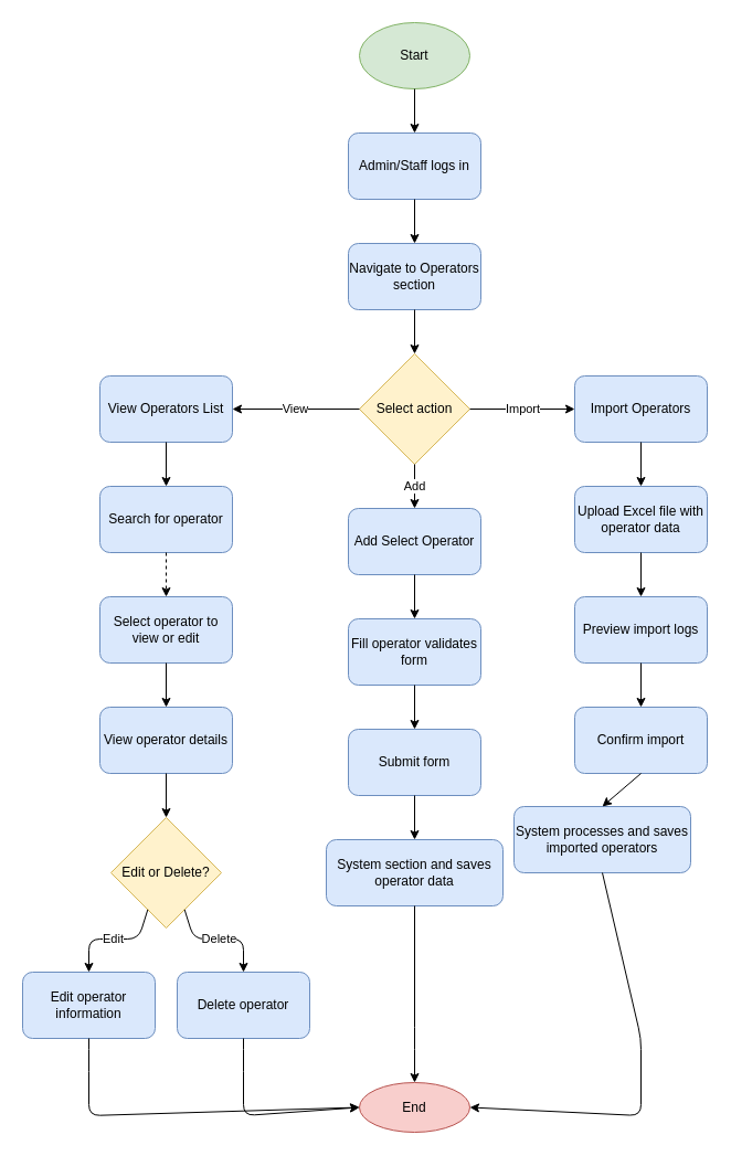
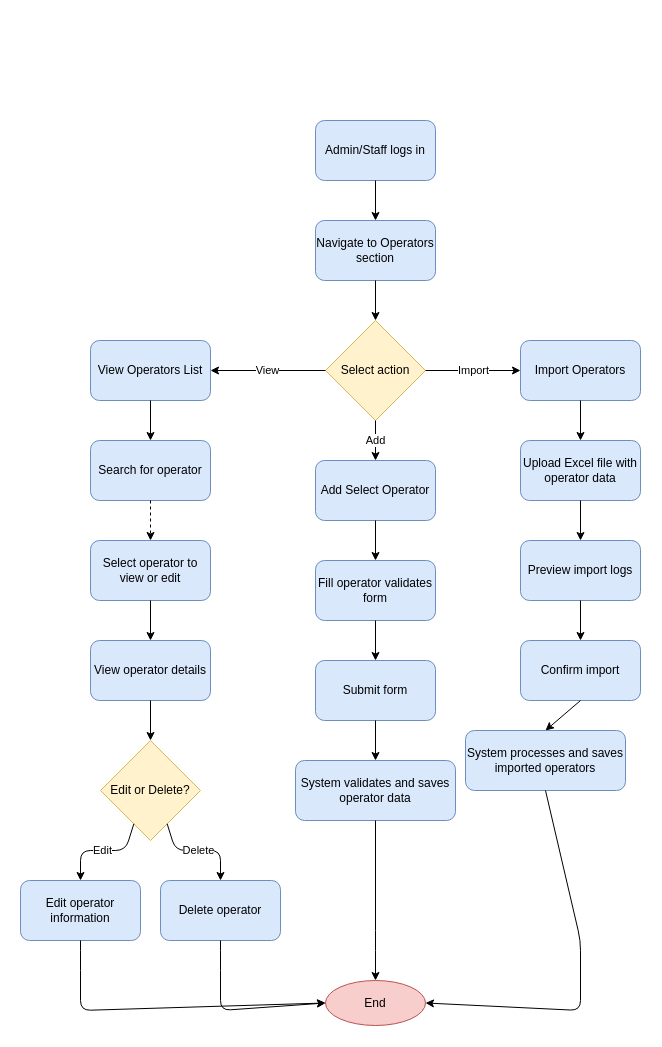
  <mxCell id="0" />
  <mxCell id="1" parent="0" />
- <mxCell id="2" value="Start" style="ellipse;whiteSpace=wrap;html=1;fillColor=#d5e8d4;strokeColor=#82b366;" vertex="1" parent="1"><mxGeometry x="325" y="20" width="100" height="60" as="geometry" /></mxCell>
  <mxCell id="3" value="Admin/Staff logs in" style="rounded=1;whiteSpace=wrap;html=1;fillColor=#dae8fc;strokeColor=#6c8ebf;" vertex="1" parent="1"><mxGeometry x="315" y="120" width="120" height="60" as="geometry" /></mxCell>
  <mxCell id="4" value="Navigate to Operators section" style="rounded=1;whiteSpace=wrap;html=1;fillColor=#dae8fc;strokeColor=#6c8ebf;" vertex="1" parent="1"><mxGeometry x="315" y="220" width="120" height="60" as="geometry" /></mxCell>
  <mxCell id="5" value="Select action" style="rhombus;whiteSpace=wrap;html=1;fillColor=#fff2cc;strokeColor=#d6b656;" vertex="1" parent="1"><mxGeometry x="325" y="320" width="100" height="100" as="geometry" /></mxCell>
  <mxCell id="6" value="View Operators List" style="rounded=1;whiteSpace=wrap;html=1;fillColor=#dae8fc;strokeColor=#6c8ebf;" vertex="1" parent="1"><mxGeometry x="90" y="340" width="120" height="60" as="geometry" /></mxCell>
  <mxCell id="7" value="Add Select Operator" style="rounded=1;whiteSpace=wrap;html=1;fillColor=#dae8fc;strokeColor=#6c8ebf;" vertex="1" parent="1"><mxGeometry x="315" y="460" width="120" height="60" as="geometry" /></mxCell>
  <mxCell id="8" value="Import Operators" style="rounded=1;whiteSpace=wrap;html=1;fillColor=#dae8fc;strokeColor=#6c8ebf;" vertex="1" parent="1"><mxGeometry x="520" y="340" width="120" height="60" as="geometry" /></mxCell>
  <mxCell id="9" value="Search for operator" style="rounded=1;whiteSpace=wrap;html=1;fillColor=#dae8fc;strokeColor=#6c8ebf;" vertex="1" parent="1"><mxGeometry x="90" y="440" width="120" height="60" as="geometry" /></mxCell>
  <mxCell id="10" value="Fill operator validates form" style="rounded=1;whiteSpace=wrap;html=1;fillColor=#dae8fc;strokeColor=#6c8ebf;" vertex="1" parent="1"><mxGeometry x="315" y="560" width="120" height="60" as="geometry" /></mxCell>
  <mxCell id="11" value="Upload Excel file with operator data" style="rounded=1;whiteSpace=wrap;html=1;fillColor=#dae8fc;strokeColor=#6c8ebf;" vertex="1" parent="1"><mxGeometry x="520" y="440" width="120" height="60" as="geometry" /></mxCell>
  <mxCell id="12" value="Select operator to view or edit" style="rounded=1;whiteSpace=wrap;html=1;fillColor=#dae8fc;strokeColor=#6c8ebf;" vertex="1" parent="1"><mxGeometry x="90" y="540" width="120" height="60" as="geometry" /></mxCell>
  <mxCell id="13" value="Submit form" style="rounded=1;whiteSpace=wrap;html=1;fillColor=#dae8fc;strokeColor=#6c8ebf;" vertex="1" parent="1"><mxGeometry x="315" y="660" width="120" height="60" as="geometry" /></mxCell>
- <mxCell id="14" value="System section and saves operator data" style="rounded=1;whiteSpace=wrap;html=1;fillColor=#dae8fc;strokeColor=#6c8ebf;" vertex="1" parent="1"><mxGeometry x="295" y="760" width="160" height="60" as="geometry" /></mxCell>
+ <mxCell id="14" value="System validates and saves operator data" style="rounded=1;whiteSpace=wrap;html=1;fillColor=#dae8fc;strokeColor=#6c8ebf;" vertex="1" parent="1"><mxGeometry x="295" y="760" width="160" height="60" as="geometry" /></mxCell>
  <mxCell id="15" value="Preview import logs" style="rounded=1;whiteSpace=wrap;html=1;fillColor=#dae8fc;strokeColor=#6c8ebf;" vertex="1" parent="1"><mxGeometry x="520" y="540" width="120" height="60" as="geometry" /></mxCell>
  <mxCell id="16" value="View operator details" style="rounded=1;whiteSpace=wrap;html=1;fillColor=#dae8fc;strokeColor=#6c8ebf;" vertex="1" parent="1"><mxGeometry x="90" y="640" width="120" height="60" as="geometry" /></mxCell>
  <mxCell id="17" value="Edit or Delete?" style="rhombus;whiteSpace=wrap;html=1;fillColor=#fff2cc;strokeColor=#d6b656;" vertex="1" parent="1"><mxGeometry x="100" y="740" width="100" height="100" as="geometry" /></mxCell>
  <mxCell id="18" value="Confirm import" style="rounded=1;whiteSpace=wrap;html=1;fillColor=#dae8fc;strokeColor=#6c8ebf;" vertex="1" parent="1"><mxGeometry x="520" y="640" width="120" height="60" as="geometry" /></mxCell>
  <mxCell id="19" value="Edit operator information" style="rounded=1;whiteSpace=wrap;html=1;fillColor=#dae8fc;strokeColor=#6c8ebf;" vertex="1" parent="1"><mxGeometry x="20" y="880" width="120" height="60" as="geometry" /></mxCell>
  <mxCell id="20" value="Delete operator" style="rounded=1;whiteSpace=wrap;html=1;fillColor=#dae8fc;strokeColor=#6c8ebf;" vertex="1" parent="1"><mxGeometry x="160" y="880" width="120" height="60" as="geometry" /></mxCell>
  <mxCell id="21" value="System processes and saves imported operators" style="rounded=1;whiteSpace=wrap;html=1;fillColor=#dae8fc;strokeColor=#6c8ebf;" vertex="1" parent="1"><mxGeometry x="465" y="730" width="160" height="60" as="geometry" /></mxCell>
  <mxCell id="22" value="End" style="ellipse;whiteSpace=wrap;html=1;fillColor=#f8cecc;strokeColor=#b85450;" vertex="1" parent="1"><mxGeometry x="325" y="980" width="100" height="45" as="geometry" /></mxCell>
- <mxCell id="23" value="" style="endArrow=classic;html=1;exitX=0.5;exitY=1;exitDx=0;exitDy=0;entryX=0.5;entryY=0;entryDx=0;entryDy=0;" edge="1" parent="1" source="2" target="3"><mxGeometry width="50" height="50" relative="1" as="geometry"><mxPoint x="350" y="430" as="sourcePoint" /><mxPoint x="400" y="380" as="targetPoint" /></mxGeometry></mxCell>
  <mxCell id="24" value="" style="endArrow=classic;html=1;exitX=0.5;exitY=1;exitDx=0;exitDy=0;entryX=0.5;entryY=0;entryDx=0;entryDy=0;" edge="1" parent="1" source="3" target="4"><mxGeometry width="50" height="50" relative="1" as="geometry"><mxPoint x="350" y="430" as="sourcePoint" /><mxPoint x="400" y="380" as="targetPoint" /></mxGeometry></mxCell>
  <mxCell id="25" value="" style="endArrow=classic;html=1;exitX=0.5;exitY=1;exitDx=0;exitDy=0;entryX=0.5;entryY=0;entryDx=0;entryDy=0;" edge="1" parent="1" source="4" target="5"><mxGeometry width="50" height="50" relative="1" as="geometry"><mxPoint x="350" y="430" as="sourcePoint" /><mxPoint x="400" y="380" as="targetPoint" /></mxGeometry></mxCell>
  <mxCell id="26" value="View" style="endArrow=classic;html=1;exitX=0;exitY=0.5;exitDx=0;exitDy=0;entryX=1;entryY=0.5;entryDx=0;entryDy=0;" edge="1" parent="1" source="5" target="6"><mxGeometry width="50" height="50" relative="1" as="geometry"><mxPoint x="350" y="430" as="sourcePoint" /><mxPoint x="400" y="380" as="targetPoint" /></mxGeometry></mxCell>
  <mxCell id="27" value="Add" style="endArrow=classic;html=1;exitX=0.5;exitY=1;exitDx=0;exitDy=0;entryX=0.5;entryY=0;entryDx=0;entryDy=0;" edge="1" parent="1" source="5" target="7"><mxGeometry width="50" height="50" relative="1" as="geometry"><mxPoint x="350" y="430" as="sourcePoint" /><mxPoint x="400" y="380" as="targetPoint" /></mxGeometry></mxCell>
  <mxCell id="28" value="Import" style="endArrow=classic;html=1;exitX=1;exitY=0.5;exitDx=0;exitDy=0;entryX=0;entryY=0.5;entryDx=0;entryDy=0;" edge="1" parent="1" source="5" target="8"><mxGeometry width="50" height="50" relative="1" as="geometry"><mxPoint x="350" y="430" as="sourcePoint" /><mxPoint x="400" y="380" as="targetPoint" /></mxGeometry></mxCell>
  <mxCell id="29" value="" style="endArrow=classic;html=1;exitX=0.5;exitY=1;exitDx=0;exitDy=0;entryX=0.5;entryY=0;entryDx=0;entryDy=0;" edge="1" parent="1" source="6" target="9"><mxGeometry width="50" height="50" relative="1" as="geometry"><mxPoint x="350" y="430" as="sourcePoint" /><mxPoint x="400" y="380" as="targetPoint" /></mxGeometry></mxCell>
  <mxCell id="30" value="" style="endArrow=classic;html=1;exitX=0.5;exitY=1;exitDx=0;exitDy=0;entryX=0.5;entryY=0;entryDx=0;entryDy=0;" edge="1" parent="1" source="7" target="10"><mxGeometry width="50" height="50" relative="1" as="geometry"><mxPoint x="350" y="430" as="sourcePoint" /><mxPoint x="400" y="380" as="targetPoint" /></mxGeometry></mxCell>
  <mxCell id="31" value="" style="endArrow=classic;html=1;exitX=0.5;exitY=1;exitDx=0;exitDy=0;entryX=0.5;entryY=0;entryDx=0;entryDy=0;" edge="1" parent="1" source="8" target="11"><mxGeometry width="50" height="50" relative="1" as="geometry"><mxPoint x="350" y="430" as="sourcePoint" /><mxPoint x="400" y="380" as="targetPoint" /></mxGeometry></mxCell>
  <mxCell id="32" value="" style="endArrow=classic;html=1;exitX=0.5;exitY=1;exitDx=0;exitDy=0;entryX=0.5;entryY=0;entryDx=0;entryDy=0;dashed=1;" edge="1" parent="1" source="9" target="12"><mxGeometry width="50" height="50" relative="1" as="geometry"><mxPoint x="350" y="630" as="sourcePoint" /><mxPoint x="400" y="580" as="targetPoint" /></mxGeometry></mxCell>
  <mxCell id="33" value="" style="endArrow=classic;html=1;exitX=0.5;exitY=1;exitDx=0;exitDy=0;entryX=0.5;entryY=0;entryDx=0;entryDy=0;" edge="1" parent="1" source="10" target="13"><mxGeometry width="50" height="50" relative="1" as="geometry"><mxPoint x="350" y="630" as="sourcePoint" /><mxPoint x="400" y="580" as="targetPoint" /></mxGeometry></mxCell>
  <mxCell id="34" value="" style="endArrow=classic;html=1;exitX=0.5;exitY=1;exitDx=0;exitDy=0;entryX=0.5;entryY=0;entryDx=0;entryDy=0;" edge="1" parent="1" source="11" target="15"><mxGeometry width="50" height="50" relative="1" as="geometry"><mxPoint x="350" y="630" as="sourcePoint" /><mxPoint x="400" y="580" as="targetPoint" /></mxGeometry></mxCell>
  <mxCell id="35" value="" style="endArrow=classic;html=1;exitX=0.5;exitY=1;exitDx=0;exitDy=0;entryX=0.5;entryY=0;entryDx=0;entryDy=0;" edge="1" parent="1" source="12" target="16"><mxGeometry width="50" height="50" relative="1" as="geometry"><mxPoint x="350" y="630" as="sourcePoint" /><mxPoint x="400" y="580" as="targetPoint" /></mxGeometry></mxCell>
  <mxCell id="36" value="" style="endArrow=classic;html=1;exitX=0.5;exitY=1;exitDx=0;exitDy=0;entryX=0.5;entryY=0;entryDx=0;entryDy=0;" edge="1" parent="1" source="13" target="14"><mxGeometry width="50" height="50" relative="1" as="geometry"><mxPoint x="350" y="630" as="sourcePoint" /><mxPoint x="400" y="580" as="targetPoint" /></mxGeometry></mxCell>
  <mxCell id="37" value="" style="endArrow=classic;html=1;exitX=0.5;exitY=1;exitDx=0;exitDy=0;entryX=0.5;entryY=0;entryDx=0;entryDy=0;" edge="1" parent="1" source="15" target="18"><mxGeometry width="50" height="50" relative="1" as="geometry"><mxPoint x="350" y="630" as="sourcePoint" /><mxPoint x="400" y="580" as="targetPoint" /></mxGeometry></mxCell>
  <mxCell id="38" value="" style="endArrow=classic;html=1;exitX=0.5;exitY=1;exitDx=0;exitDy=0;entryX=0.5;entryY=0;entryDx=0;entryDy=0;" edge="1" parent="1" source="16" target="17"><mxGeometry width="50" height="50" relative="1" as="geometry"><mxPoint x="350" y="630" as="sourcePoint" /><mxPoint x="400" y="580" as="targetPoint" /></mxGeometry></mxCell>
  <mxCell id="39" value="" style="endArrow=classic;html=1;exitX=0.5;exitY=1;exitDx=0;exitDy=0;entryX=0.5;entryY=0;entryDx=0;entryDy=0;" edge="1" parent="1" source="18" target="21"><mxGeometry width="50" height="50" relative="1" as="geometry"><mxPoint x="350" y="730" as="sourcePoint" /><mxPoint x="400" y="680" as="targetPoint" /></mxGeometry></mxCell>
  <mxCell id="40" value="Edit" style="endArrow=classic;html=1;exitX=0.25;exitY=1;exitDx=0;exitDy=0;entryX=0.5;entryY=0;entryDx=0;entryDy=0;" edge="1" parent="1" source="17" target="19"><mxGeometry width="50" height="50" relative="1" as="geometry"><mxPoint x="350" y="730" as="sourcePoint" /><mxPoint x="400" y="680" as="targetPoint" /><Array as="points"><mxPoint x="125" y="850" /><mxPoint x="80" y="850" /></Array></mxGeometry></mxCell>
  <mxCell id="41" value="Delete" style="endArrow=classic;html=1;exitX=0.75;exitY=1;exitDx=0;exitDy=0;entryX=0.5;entryY=0;entryDx=0;entryDy=0;" edge="1" parent="1" source="17" target="20"><mxGeometry width="50" height="50" relative="1" as="geometry"><mxPoint x="350" y="730" as="sourcePoint" /><mxPoint x="400" y="680" as="targetPoint" /><Array as="points"><mxPoint x="175" y="850" /><mxPoint x="220" y="850" /></Array></mxGeometry></mxCell>
  <mxCell id="42" value="" style="endArrow=classic;html=1;exitX=0.5;exitY=1;exitDx=0;exitDy=0;entryX=0;entryY=0.5;entryDx=0;entryDy=0;" edge="1" parent="1" source="19" target="22"><mxGeometry width="50" height="50" relative="1" as="geometry"><mxPoint x="350" y="830" as="sourcePoint" /><mxPoint x="400" y="780" as="targetPoint" /><Array as="points"><mxPoint x="80" y="960" /><mxPoint x="80" y="1010" /></Array></mxGeometry></mxCell>
  <mxCell id="43" value="" style="endArrow=classic;html=1;exitX=0.5;exitY=1;exitDx=0;exitDy=0;entryX=0;entryY=0.5;entryDx=0;entryDy=0;" edge="1" parent="1" source="20" target="22"><mxGeometry width="50" height="50" relative="1" as="geometry"><mxPoint x="350" y="830" as="sourcePoint" /><mxPoint x="400" y="780" as="targetPoint" /><Array as="points"><mxPoint x="220" y="960" /><mxPoint x="220" y="1010" /></Array></mxGeometry></mxCell>
  <mxCell id="44" value="" style="endArrow=classic;html=1;exitX=0.5;exitY=1;exitDx=0;exitDy=0;entryX=0.5;entryY=0;entryDx=0;entryDy=0;" edge="1" parent="1" source="14" target="22"><mxGeometry width="50" height="50" relative="1" as="geometry"><mxPoint x="350" y="830" as="sourcePoint" /><mxPoint x="400" y="780" as="targetPoint" /><Array as="points"><mxPoint x="375" y="940" /></Array></mxGeometry></mxCell>
  <mxCell id="45" value="" style="endArrow=classic;html=1;exitX=0.5;exitY=1;exitDx=0;exitDy=0;entryX=1;entryY=0.5;entryDx=0;entryDy=0;" edge="1" parent="1" source="21" target="22"><mxGeometry width="50" height="50" relative="1" as="geometry"><mxPoint x="350" y="830" as="sourcePoint" /><mxPoint x="400" y="780" as="targetPoint" /><Array as="points"><mxPoint x="580" y="940" /><mxPoint x="580" y="1010" /></Array></mxGeometry></mxCell>
